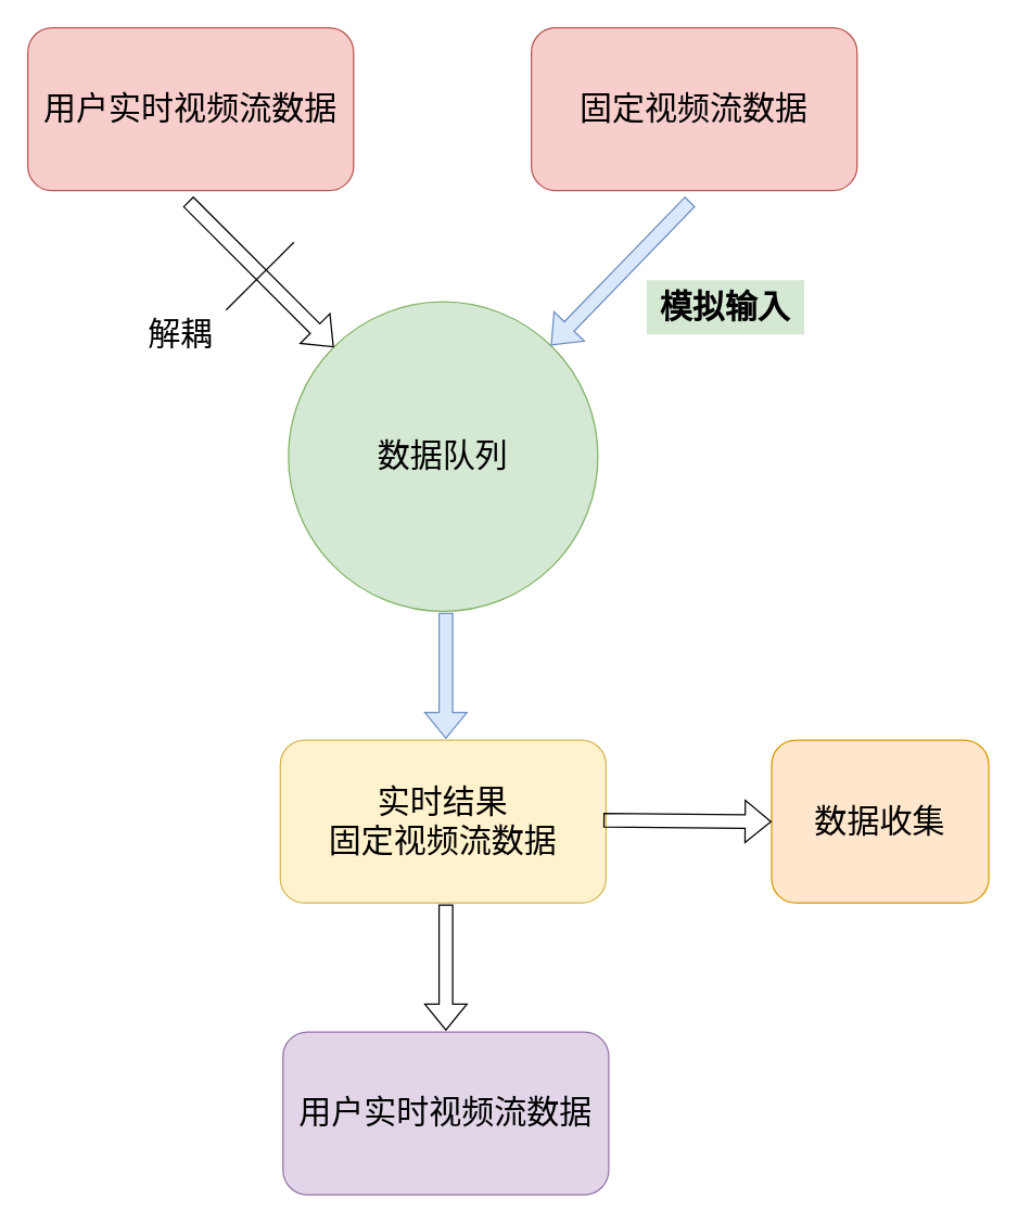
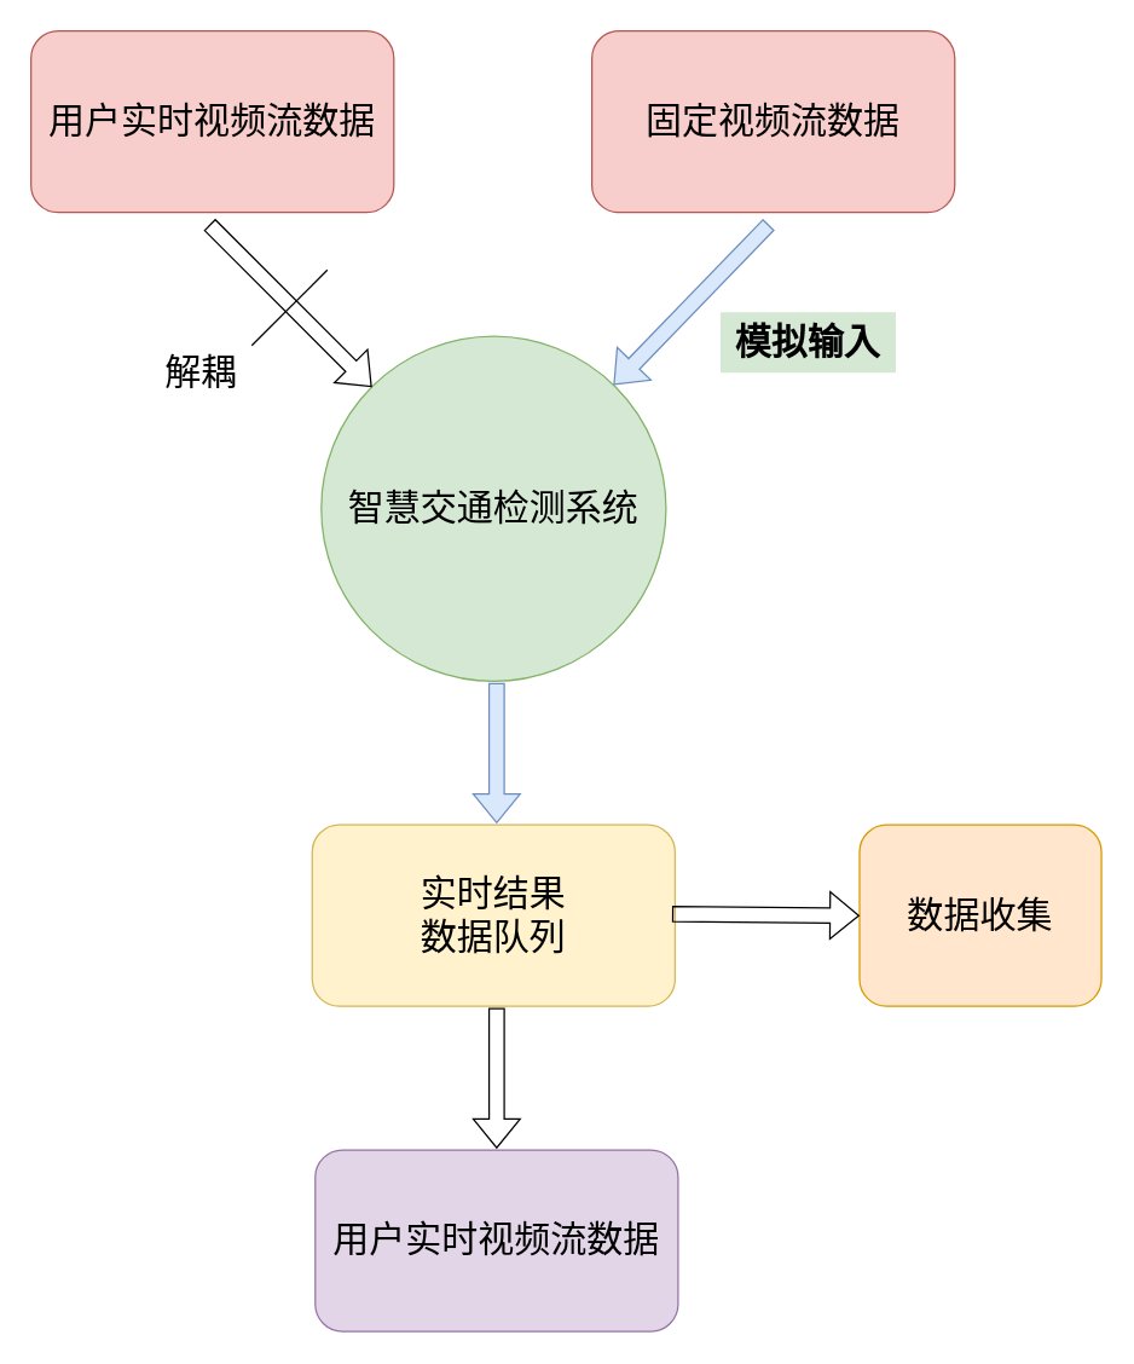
  <mxCell id="0" />
  <mxCell id="1" parent="0" />
- <mxCell id="2" value="&lt;font style=&quot;font-size: 24px;&quot;&gt;数据队列&lt;/font&gt;" style="ellipse;whiteSpace=wrap;html=1;aspect=fixed;fillColor=#d5e8d4;strokeColor=#82b366;" vertex="1" parent="1"><mxGeometry x="212" y="222" width="228" height="228" as="geometry" /></mxCell>
+ <mxCell id="2" value="&lt;font style=&quot;font-size: 24px;&quot;&gt;智慧交通检测系统&lt;/font&gt;" style="ellipse;whiteSpace=wrap;html=1;aspect=fixed;fillColor=#d5e8d4;strokeColor=#82b366;" vertex="1" parent="1"><mxGeometry x="212" y="222" width="228" height="228" as="geometry" /></mxCell>
  <mxCell id="3" value="用户实时视频流数据" style="rounded=1;whiteSpace=wrap;html=1;fontSize=24;fillColor=#f8cecc;strokeColor=#b85450;" vertex="1" parent="1"><mxGeometry x="20" y="20" width="240" height="120" as="geometry" /></mxCell>
  <mxCell id="4" value="" style="shape=flexArrow;endArrow=classic;html=1;rounded=0;fontSize=24;" edge="1" parent="1" target="2"><mxGeometry width="50" height="50" relative="1" as="geometry"><mxPoint x="138" y="148" as="sourcePoint" /><mxPoint x="372" y="341" as="targetPoint" /></mxGeometry></mxCell>
  <mxCell id="5" value="固定视频流数据" style="rounded=1;whiteSpace=wrap;html=1;fontSize=24;fillColor=#f8cecc;strokeColor=#b85450;" vertex="1" parent="1"><mxGeometry x="391" y="20" width="240" height="120" as="geometry" /></mxCell>
  <mxCell id="6" value="" style="shape=flexArrow;endArrow=classic;html=1;rounded=0;fontSize=24;fillColor=#dae8fc;strokeColor=#6c8ebf;" edge="1" parent="1" target="2"><mxGeometry width="50" height="50" relative="1" as="geometry"><mxPoint x="508" y="148" as="sourcePoint" /><mxPoint x="615.39" y="255.39" as="targetPoint" /></mxGeometry></mxCell>
  <mxCell id="7" value="" style="endArrow=none;html=1;rounded=0;fontSize=24;" edge="1" parent="1"><mxGeometry width="50" height="50" relative="1" as="geometry"><mxPoint x="166" y="228" as="sourcePoint" /><mxPoint x="216" y="178" as="targetPoint" /></mxGeometry></mxCell>
  <mxCell id="8" value="解耦" style="whiteSpace=wrap;html=1;fontSize=24;strokeColor=none;" vertex="1" parent="1"><mxGeometry x="104" y="226" width="58" height="40" as="geometry" /></mxCell>
  <mxCell id="9" value="模拟输入" style="whiteSpace=wrap;html=1;fontSize=24;strokeColor=none;fontStyle=1;fillColor=#d5e8d4;" vertex="1" parent="1"><mxGeometry x="476" y="206" width="116" height="40" as="geometry" /></mxCell>
- <mxCell id="10" value="实时结果&lt;br&gt;固定视频流数据" style="rounded=1;whiteSpace=wrap;html=1;fontSize=24;fillColor=#fff2cc;strokeColor=#d6b656;" vertex="1" parent="1"><mxGeometry x="206" y="545" width="240" height="120" as="geometry" /></mxCell>
+ <mxCell id="10" value="实时结果&lt;br&gt;数据队列" style="rounded=1;whiteSpace=wrap;html=1;fontSize=24;fillColor=#fff2cc;strokeColor=#d6b656;" vertex="1" parent="1"><mxGeometry x="206" y="545" width="240" height="120" as="geometry" /></mxCell>
  <mxCell id="11" value="用户实时视频流数据" style="rounded=1;whiteSpace=wrap;html=1;fontSize=24;fillColor=#e1d5e7;strokeColor=#9673a6;" vertex="1" parent="1"><mxGeometry x="208" y="760" width="240" height="120" as="geometry" /></mxCell>
  <mxCell id="12" value="" style="shape=flexArrow;endArrow=classic;html=1;rounded=0;fontSize=24;fillColor=#dae8fc;strokeColor=#6c8ebf;" edge="1" parent="1"><mxGeometry width="50" height="50" relative="1" as="geometry"><mxPoint x="328" y="451" as="sourcePoint" /><mxPoint x="328" y="544" as="targetPoint" /></mxGeometry></mxCell>
  <mxCell id="13" value="" style="shape=flexArrow;endArrow=classic;html=1;rounded=0;fontSize=24;" edge="1" parent="1"><mxGeometry width="50" height="50" relative="1" as="geometry"><mxPoint x="328" y="666" as="sourcePoint" /><mxPoint x="328" y="759" as="targetPoint" /></mxGeometry></mxCell>
  <mxCell id="14" value="数据收集" style="rounded=1;whiteSpace=wrap;html=1;fontSize=24;fillColor=#ffe6cc;strokeColor=#d79b00;" vertex="1" parent="1"><mxGeometry x="568" y="545" width="160" height="120" as="geometry" /></mxCell>
  <mxCell id="15" value="" style="shape=flexArrow;endArrow=classic;html=1;rounded=0;fontSize=24;entryX=0;entryY=0.5;entryDx=0;entryDy=0;" edge="1" parent="1" target="14"><mxGeometry width="50" height="50" relative="1" as="geometry"><mxPoint x="444" y="604" as="sourcePoint" /><mxPoint x="661" y="658" as="targetPoint" /></mxGeometry></mxCell>
